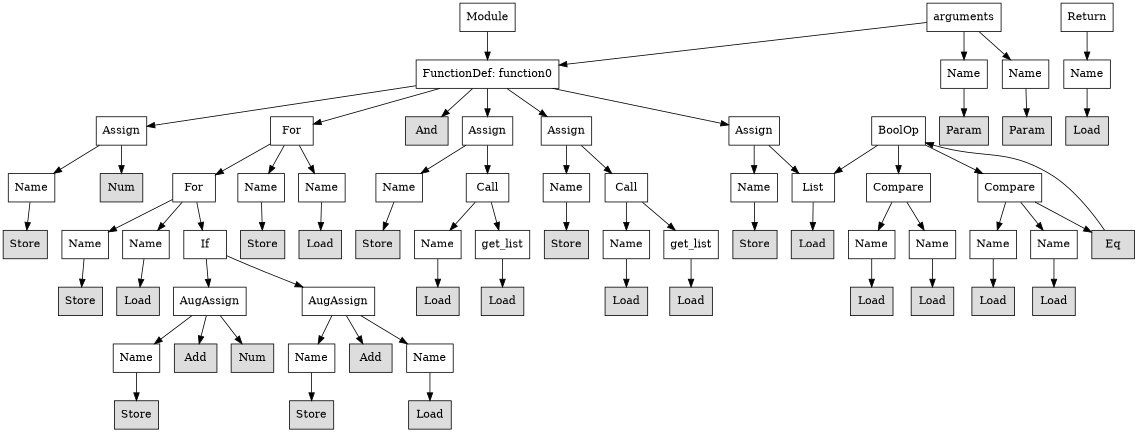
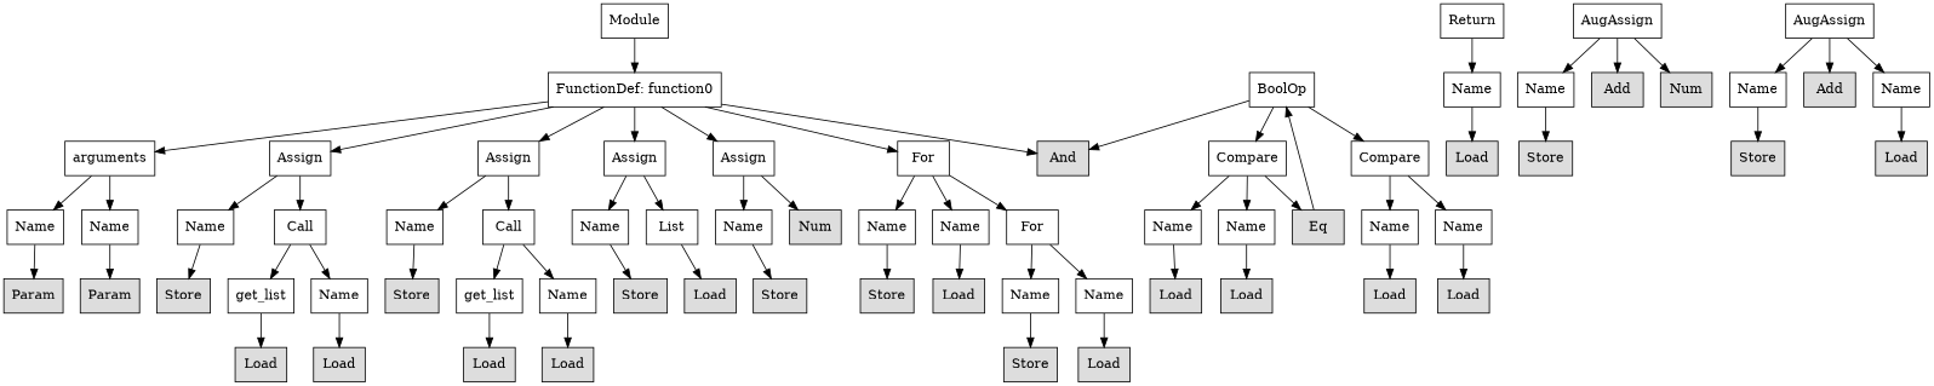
  digraph {
    node [shape=rect]
    n1 [label=Module]
    n2 [label="FunctionDef: function0"]
    n3 [label=arguments]
    n4 [label=Assign]
    n5 [label=Assign]
    n6 [label=Assign]
    n7 [label=Assign]
    n8 [label=For]
    n9 [fillcolor="#dddddd" label=And style=filled]
    n10 [label=Name]
    n11 [label=Name]
    n12 [label=Name]
    n13 [label=Call]
    n14 [label=Name]
    n15 [label=Call]
    n16 [label=Name]
    n17 [label=List]
    n18 [label=Name]
    n19 [fillcolor="#dddddd" label=Num style=filled]
    n20 [label=Name]
    n21 [label=Name]
    n22 [label=For]
    n23 [label=Return]
    n24 [label=Name]
    n25 [fillcolor="#dddddd" label=Param style=filled]
    n26 [fillcolor="#dddddd" label=Param style=filled]
    n27 [fillcolor="#dddddd" label=Store style=filled]
    n28 [label=get_list]
    n29 [label=Name]
    n30 [fillcolor="#dddddd" label=Store style=filled]
    n31 [label=get_list]
    n32 [label=Name]
    n33 [fillcolor="#dddddd" label=Store style=filled]
    n34 [fillcolor="#dddddd" label=Load style=filled]
    n35 [fillcolor="#dddddd" label=Store style=filled]
    n36 [fillcolor="#dddddd" label=Store style=filled]
    n37 [fillcolor="#dddddd" label=Load style=filled]
    n38 [label=Name]
    n39 [label=Name]
-   n40 [label=If]
    n41 [fillcolor="#dddddd" label=Load style=filled]
    n42 [fillcolor="#dddddd" label=Load style=filled]
    n43 [fillcolor="#dddddd" label=Load style=filled]
    n44 [fillcolor="#dddddd" label=Load style=filled]
    n45 [fillcolor="#dddddd" label=Load style=filled]
    n46 [fillcolor="#dddddd" label=Store style=filled]
    n47 [fillcolor="#dddddd" label=Load style=filled]
    n48 [label=AugAssign]
    n49 [label=AugAssign]
    n50 [label=BoolOp]
    n51 [label=Compare]
    n52 [label=Compare]
    n53 [label=Name]
    n54 [fillcolor="#dddddd" label=Add style=filled]
    n55 [fillcolor="#dddddd" label=Num style=filled]
    n56 [label=Name]
    n57 [fillcolor="#dddddd" label=Add style=filled]
    n58 [label=Name]
    n59 [label=Name]
    n60 [fillcolor="#dddddd" label=Eq style=filled]
    n61 [label=Name]
    n62 [label=Name]
    n63 [label=Name]
    n64 [fillcolor="#dddddd" label=Store style=filled]
    n65 [fillcolor="#dddddd" label=Store style=filled]
    n66 [fillcolor="#dddddd" label=Load style=filled]
    n67 [fillcolor="#dddddd" label=Load style=filled]
    n68 [fillcolor="#dddddd" label=Load style=filled]
    n69 [fillcolor="#dddddd" label=Load style=filled]
    n70 [fillcolor="#dddddd" label=Load style=filled]
    n1 -> n2
-   n3 -> n2
+   n2 -> n3
    n2 -> n4
    n2 -> n5
    n2 -> n6
    n2 -> n7
    n2 -> n8
    n2 -> n9
    n3 -> n10
    n3 -> n11
    n4 -> n12
    n4 -> n13
    n5 -> n14
    n5 -> n15
    n6 -> n16
    n6 -> n17
    n7 -> n18
    n7 -> n19
    n8 -> n20
    n8 -> n21
    n8 -> n22
    n10 -> n25
    n11 -> n26
    n12 -> n27
    n13 -> n28
    n13 -> n29
    n14 -> n30
    n15 -> n31
    n15 -> n32
    n16 -> n33
    n17 -> n34
    n18 -> n35
    n20 -> n36
    n21 -> n37
    n22 -> n38
    n22 -> n39
-   n22 -> n40
    n23 -> n24
    n24 -> n41
    n28 -> n42
    n29 -> n43
    n31 -> n44
    n32 -> n45
    n38 -> n46
    n39 -> n47
-   n40 -> n48
-   n40 -> n49
    n48 -> n53
    n48 -> n54
    n48 -> n55
    n49 -> n56
    n49 -> n57
    n49 -> n58
-   n50 -> n17
+   n50 -> n9
    n50 -> n51
    n50 -> n52
    n51 -> n59
    n51 -> n60
    n51 -> n61
    n52 -> n62
    n52 -> n63
    n53 -> n64
    n56 -> n65
    n58 -> n66
    n59 -> n67
    n60 -> n50
    n61 -> n68
    n62 -> n69
    n63 -> n70
  }
